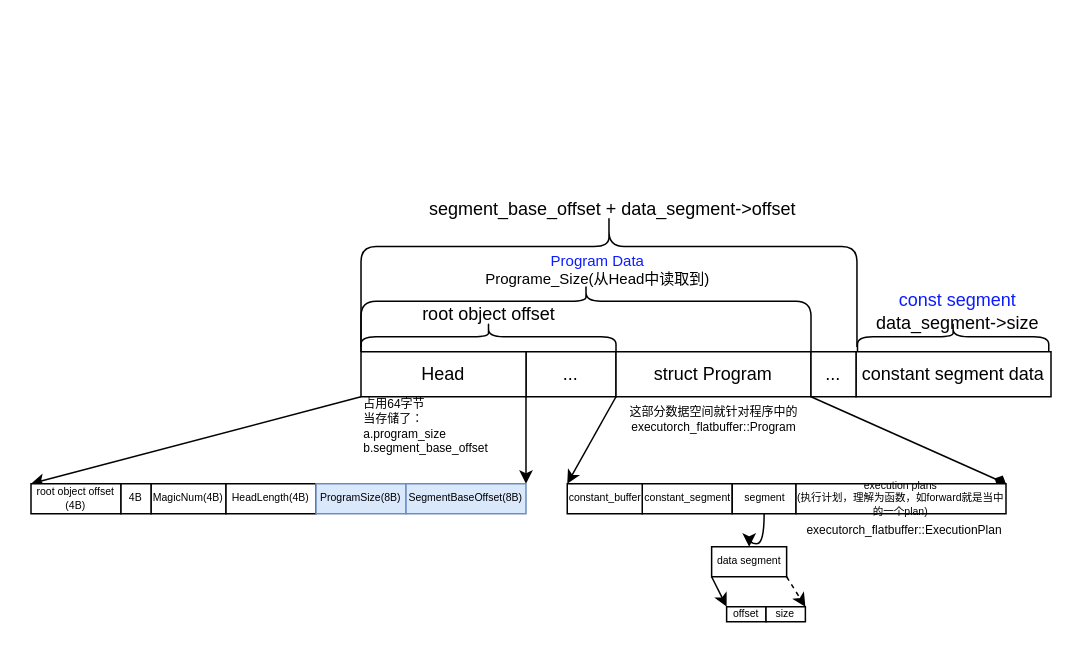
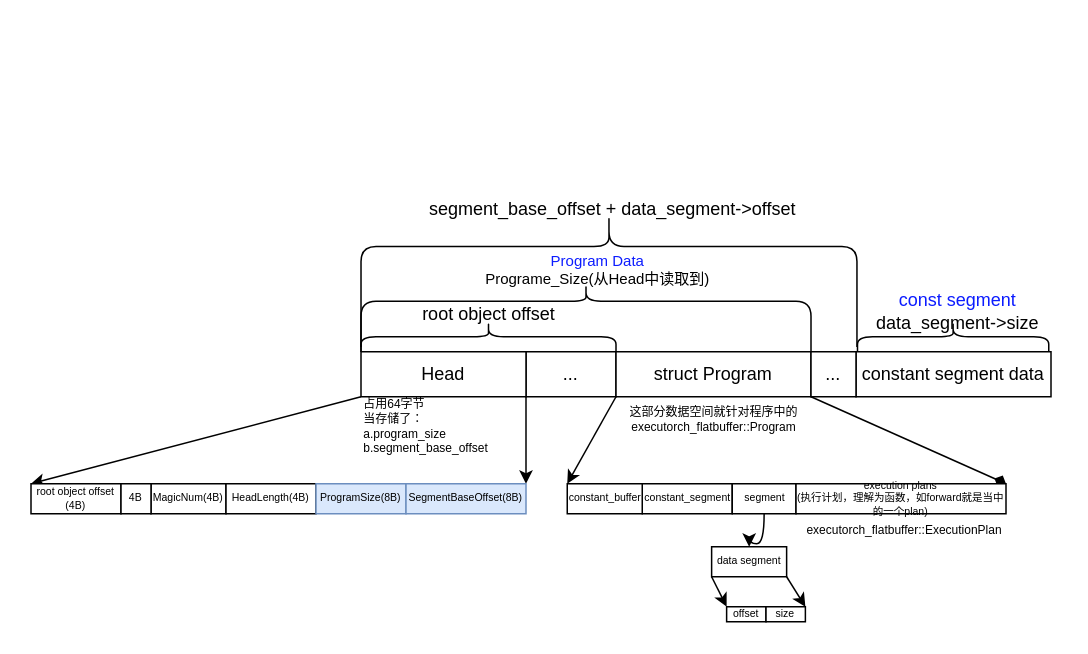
  <mxCell id="0" />
  <mxCell id="1" parent="0" />
  <mxCell id="2" value="" style="shape=curlyBracket;whiteSpace=wrap;html=1;rounded=1;labelPosition=left;verticalLabelPosition=middle;align=right;verticalAlign=middle;rotation=90;size=0.25;" vertex="1" parent="1"><mxGeometry x="360.64" y="20.87" width="89.37" height="330.63" as="geometry" /></mxCell>
  <mxCell id="3" value="..." style="rounded=0;whiteSpace=wrap;html=1;" vertex="1" parent="1"><mxGeometry x="350" y="234" width="60" height="30" as="geometry" /></mxCell>
  <mxCell id="4" value="struct Program" style="rounded=0;whiteSpace=wrap;html=1;" vertex="1" parent="1"><mxGeometry x="410" y="234" width="130" height="30" as="geometry" /></mxCell>
  <mxCell id="5" value="&lt;div&gt;&lt;font style=&quot;color: rgb(12, 28, 255);&quot;&gt;Program Data&lt;/font&gt;&lt;/div&gt;Programe_Size&lt;span style=&quot;background-color: transparent; color: light-dark(rgb(0, 0, 0), rgb(255, 255, 255));&quot;&gt;(从Head中读取到)&lt;/span&gt;" style="text;strokeColor=none;align=center;fillColor=none;html=1;verticalAlign=middle;whiteSpace=wrap;rounded=0;fontSize=10;" vertex="1" parent="1"><mxGeometry x="307.5" y="174" width="180" height="10" as="geometry" /></mxCell>
  <mxCell id="6" value="这部分数据空间就针对程序中的executorch_flatbuffer::Program" style="text;strokeColor=none;align=center;fillColor=none;html=1;verticalAlign=middle;whiteSpace=wrap;rounded=0;fontSize=8;" vertex="1" parent="1"><mxGeometry x="407.5" y="264" width="135" height="30" as="geometry" /></mxCell>
  <mxCell id="7" value="Head" style="rounded=0;whiteSpace=wrap;html=1;" vertex="1" parent="1"><mxGeometry x="240" y="234" width="110" height="30" as="geometry" /></mxCell>
  <mxCell id="8" value="占用64字节&lt;div&gt;当存储了：&lt;/div&gt;&lt;div&gt;&lt;span style=&quot;background-color: transparent;&quot;&gt;a.program_size&lt;/span&gt;&lt;/div&gt;&lt;div&gt;&lt;span style=&quot;background-color: transparent;&quot;&gt;b.segment_base_offset&lt;/span&gt;&lt;/div&gt;" style="text;strokeColor=none;align=left;fillColor=none;html=1;verticalAlign=middle;whiteSpace=wrap;rounded=0;fontSize=8;" vertex="1" parent="1"><mxGeometry x="240" y="264" width="110" height="40" as="geometry" /></mxCell>
  <mxCell id="9" value="" style="shape=curlyBracket;whiteSpace=wrap;html=1;rounded=1;labelPosition=left;verticalLabelPosition=middle;align=right;verticalAlign=middle;rotation=90;size=0.25;" vertex="1" parent="1"><mxGeometry x="367.5" y="61.5" width="45" height="300" as="geometry" /></mxCell>
  <mxCell id="10" value="" style="endArrow=classic;html=1;rounded=0;exitX=0;exitY=0;exitDx=0;exitDy=0;entryX=0;entryY=0;entryDx=0;entryDy=0;" edge="1" parent="1" source="8" target="12"><mxGeometry width="50" height="50" relative="1" as="geometry"><mxPoint x="140" y="324" as="sourcePoint" /><mxPoint x="190" y="274" as="targetPoint" /></mxGeometry></mxCell>
  <mxCell id="11" value="" style="endArrow=classic;html=1;rounded=0;exitX=0;exitY=0;exitDx=0;exitDy=0;entryX=1;entryY=0;entryDx=0;entryDy=0;" edge="1" parent="1" target="16"><mxGeometry width="50" height="50" relative="1" as="geometry"><mxPoint x="350" y="264" as="sourcePoint" /><mxPoint x="370" y="284" as="targetPoint" /></mxGeometry></mxCell>
  <mxCell id="12" value="root object offset&lt;div&gt;(4B)&lt;/div&gt;" style="rounded=0;whiteSpace=wrap;html=1;fontSize=7;container=0;" vertex="1" parent="1"><mxGeometry x="20" y="322" width="60" height="20" as="geometry" /></mxCell>
  <mxCell id="13" value="MagicNum(4B)" style="rounded=0;whiteSpace=wrap;html=1;fontSize=7;container=0;" vertex="1" parent="1"><mxGeometry x="100" y="322" width="50" height="20" as="geometry" /></mxCell>
  <mxCell id="14" value="HeadLength(4B)" style="rounded=0;whiteSpace=wrap;html=1;fontSize=7;container=0;" vertex="1" parent="1"><mxGeometry x="150" y="322" width="60" height="20" as="geometry" /></mxCell>
  <mxCell id="15" value="ProgramSize(8B)" style="rounded=0;whiteSpace=wrap;html=1;fontSize=7;fillColor=#dae8fc;strokeColor=#6c8ebf;container=0;" vertex="1" parent="1"><mxGeometry x="210" y="322" width="60" height="20" as="geometry" /></mxCell>
  <mxCell id="16" value="SegmentBaseOffset(8B)" style="rounded=0;whiteSpace=wrap;html=1;fontSize=7;fillColor=#dae8fc;strokeColor=#6c8ebf;container=0;" vertex="1" parent="1"><mxGeometry x="270" y="322" width="80" height="20" as="geometry" /></mxCell>
  <mxCell id="17" value="4B" style="rounded=0;whiteSpace=wrap;html=1;fontSize=7;container=0;" vertex="1" parent="1"><mxGeometry x="80" y="322" width="20" height="20" as="geometry" /></mxCell>
  <mxCell id="18" value="" style="shape=curlyBracket;whiteSpace=wrap;html=1;rounded=1;labelPosition=left;verticalLabelPosition=middle;align=right;verticalAlign=middle;rotation=90;" vertex="1" parent="1"><mxGeometry x="315" y="139" width="20" height="170" as="geometry" /></mxCell>
  <mxCell id="19" value="root object offset" style="text;strokeColor=none;align=center;fillColor=none;html=1;verticalAlign=middle;whiteSpace=wrap;rounded=0;" vertex="1" parent="1"><mxGeometry x="272.5" y="194" width="105" height="30" as="geometry" /></mxCell>
  <mxCell id="20" value="constant_segment" style="rounded=0;whiteSpace=wrap;html=1;fontSize=7;container=0;" vertex="1" parent="1"><mxGeometry x="427.5" y="322" width="60" height="20" as="geometry" /></mxCell>
  <mxCell id="21" value="constant_buffer" style="rounded=0;whiteSpace=wrap;html=1;fontSize=7;container=0;" vertex="1" parent="1"><mxGeometry x="377.5" y="322" width="50" height="20" as="geometry" /></mxCell>
  <mxCell id="22" style="edgeStyle=orthogonalEdgeStyle;rounded=0;orthogonalLoop=1;jettySize=auto;html=1;exitX=0.5;exitY=1;exitDx=0;exitDy=0;curved=1;" edge="1" parent="1" source="23" target="24"><mxGeometry relative="1" as="geometry" /></mxCell>
  <mxCell id="23" value="segment" style="rounded=0;whiteSpace=wrap;html=1;fontSize=7;container=0;" vertex="1" parent="1"><mxGeometry x="487.5" y="322" width="42.5" height="20" as="geometry" /></mxCell>
  <mxCell id="24" value="data segment" style="rounded=0;whiteSpace=wrap;html=1;fontSize=7;container=0;" vertex="1" parent="1"><mxGeometry x="473.75" y="364" width="50" height="20" as="geometry" /></mxCell>
  <mxCell id="25" value="" style="endArrow=classic;html=1;rounded=0;exitX=1;exitY=1;exitDx=0;exitDy=0;entryX=0;entryY=0;entryDx=0;entryDy=0;" edge="1" parent="1" source="3" target="21"><mxGeometry width="50" height="50" relative="1" as="geometry"><mxPoint x="360" y="414" as="sourcePoint" /><mxPoint x="410" y="364" as="targetPoint" /></mxGeometry></mxCell>
  <mxCell id="26" value="" style="endArrow=diamond;html=1;rounded=0;exitX=1;exitY=1;exitDx=0;exitDy=0;entryX=1;entryY=0;entryDx=0;entryDy=0;" edge="1" parent="1" source="4" target="36"><mxGeometry width="50" height="50" relative="1" as="geometry"><mxPoint x="400" y="374" as="sourcePoint" /><mxPoint x="450" y="324" as="targetPoint" /></mxGeometry></mxCell>
  <mxCell id="27" value="offset" style="rounded=0;whiteSpace=wrap;html=1;fontSize=7;container=0;" vertex="1" parent="1"><mxGeometry x="483.75" y="404" width="26.25" height="10" as="geometry" /></mxCell>
  <mxCell id="28" value="constant segment data" style="rounded=0;whiteSpace=wrap;html=1;" vertex="1" parent="1"><mxGeometry x="570" y="234" width="130" height="30" as="geometry" /></mxCell>
  <mxCell id="29" value="..." style="rounded=0;whiteSpace=wrap;html=1;" vertex="1" parent="1"><mxGeometry x="540" y="234" width="30" height="30" as="geometry" /></mxCell>
  <mxCell id="30" value="segment_base_offset + data_segment-&amp;gt;offset" style="text;strokeColor=none;align=center;fillColor=none;html=1;verticalAlign=middle;whiteSpace=wrap;rounded=0;" vertex="1" parent="1"><mxGeometry x="272.5" y="124" width="270" height="30" as="geometry" /></mxCell>
  <mxCell id="31" value="size" style="rounded=0;whiteSpace=wrap;html=1;fontSize=7;container=0;" vertex="1" parent="1"><mxGeometry x="510" y="404" width="26.25" height="10" as="geometry" /></mxCell>
  <mxCell id="32" value="" style="endArrow=classic;html=1;rounded=0;exitX=0;exitY=1;exitDx=0;exitDy=0;entryX=0;entryY=0;entryDx=0;entryDy=0;" edge="1" parent="1" source="24" target="27"><mxGeometry width="50" height="50" relative="1" as="geometry"><mxPoint x="400" y="434" as="sourcePoint" /><mxPoint x="450" y="384" as="targetPoint" /></mxGeometry></mxCell>
- <mxCell id="33" value="" style="endArrow=classic;html=1;rounded=0;exitX=1;exitY=1;exitDx=0;exitDy=0;entryX=1;entryY=0;entryDx=0;entryDy=0;dashed=1;" edge="1" parent="1" source="24" target="31"><mxGeometry width="50" height="50" relative="1" as="geometry"><mxPoint x="494" y="394" as="sourcePoint" /><mxPoint x="494" y="414" as="targetPoint" /></mxGeometry></mxCell>
+ <mxCell id="33" value="" style="endArrow=classic;html=1;rounded=0;exitX=1;exitY=1;exitDx=0;exitDy=0;entryX=1;entryY=0;entryDx=0;entryDy=0;" edge="1" parent="1" source="24" target="31"><mxGeometry width="50" height="50" relative="1" as="geometry"><mxPoint x="494" y="394" as="sourcePoint" /><mxPoint x="494" y="414" as="targetPoint" /></mxGeometry></mxCell>
  <mxCell id="34" value="" style="shape=curlyBracket;whiteSpace=wrap;html=1;rounded=1;labelPosition=left;verticalLabelPosition=middle;align=right;verticalAlign=middle;rotation=90;" vertex="1" parent="1"><mxGeometry x="624.75" y="160.25" width="20" height="127.5" as="geometry" /></mxCell>
  <mxCell id="35" value="&lt;div&gt;&lt;span style=&quot;background-color: transparent;&quot;&gt;&lt;font style=&quot;color: light-dark(rgb(12, 28, 255), rgb(255, 255, 255));&quot;&gt;const segment&lt;/font&gt;&lt;/span&gt;&lt;/div&gt;&lt;div&gt;&lt;span style=&quot;background-color: transparent; color: light-dark(rgb(0, 0, 0), rgb(255, 255, 255));&quot;&gt;data_segment-&amp;gt;size&lt;/span&gt;&lt;/div&gt;" style="text;strokeColor=none;align=center;fillColor=none;html=1;verticalAlign=middle;whiteSpace=wrap;rounded=0;" vertex="1" parent="1"><mxGeometry x="573" y="192" width="130" height="30" as="geometry" /></mxCell>
  <mxCell id="36" value="execution plans&lt;div&gt;(执行计划，理解为函数，如forward就是当中的一个plan)&lt;/div&gt;" style="rounded=0;whiteSpace=wrap;html=1;fontSize=7;container=0;" vertex="1" parent="1"><mxGeometry x="530" y="322" width="140" height="20" as="geometry" /></mxCell>
  <mxCell id="37" value="executorch_flatbuffer::ExecutionPlan" style="text;strokeColor=none;align=center;fillColor=none;html=1;verticalAlign=middle;whiteSpace=wrap;rounded=0;fontSize=8;" vertex="1" parent="1"><mxGeometry x="530" y="342" width="145" height="22" as="geometry" /></mxCell>
